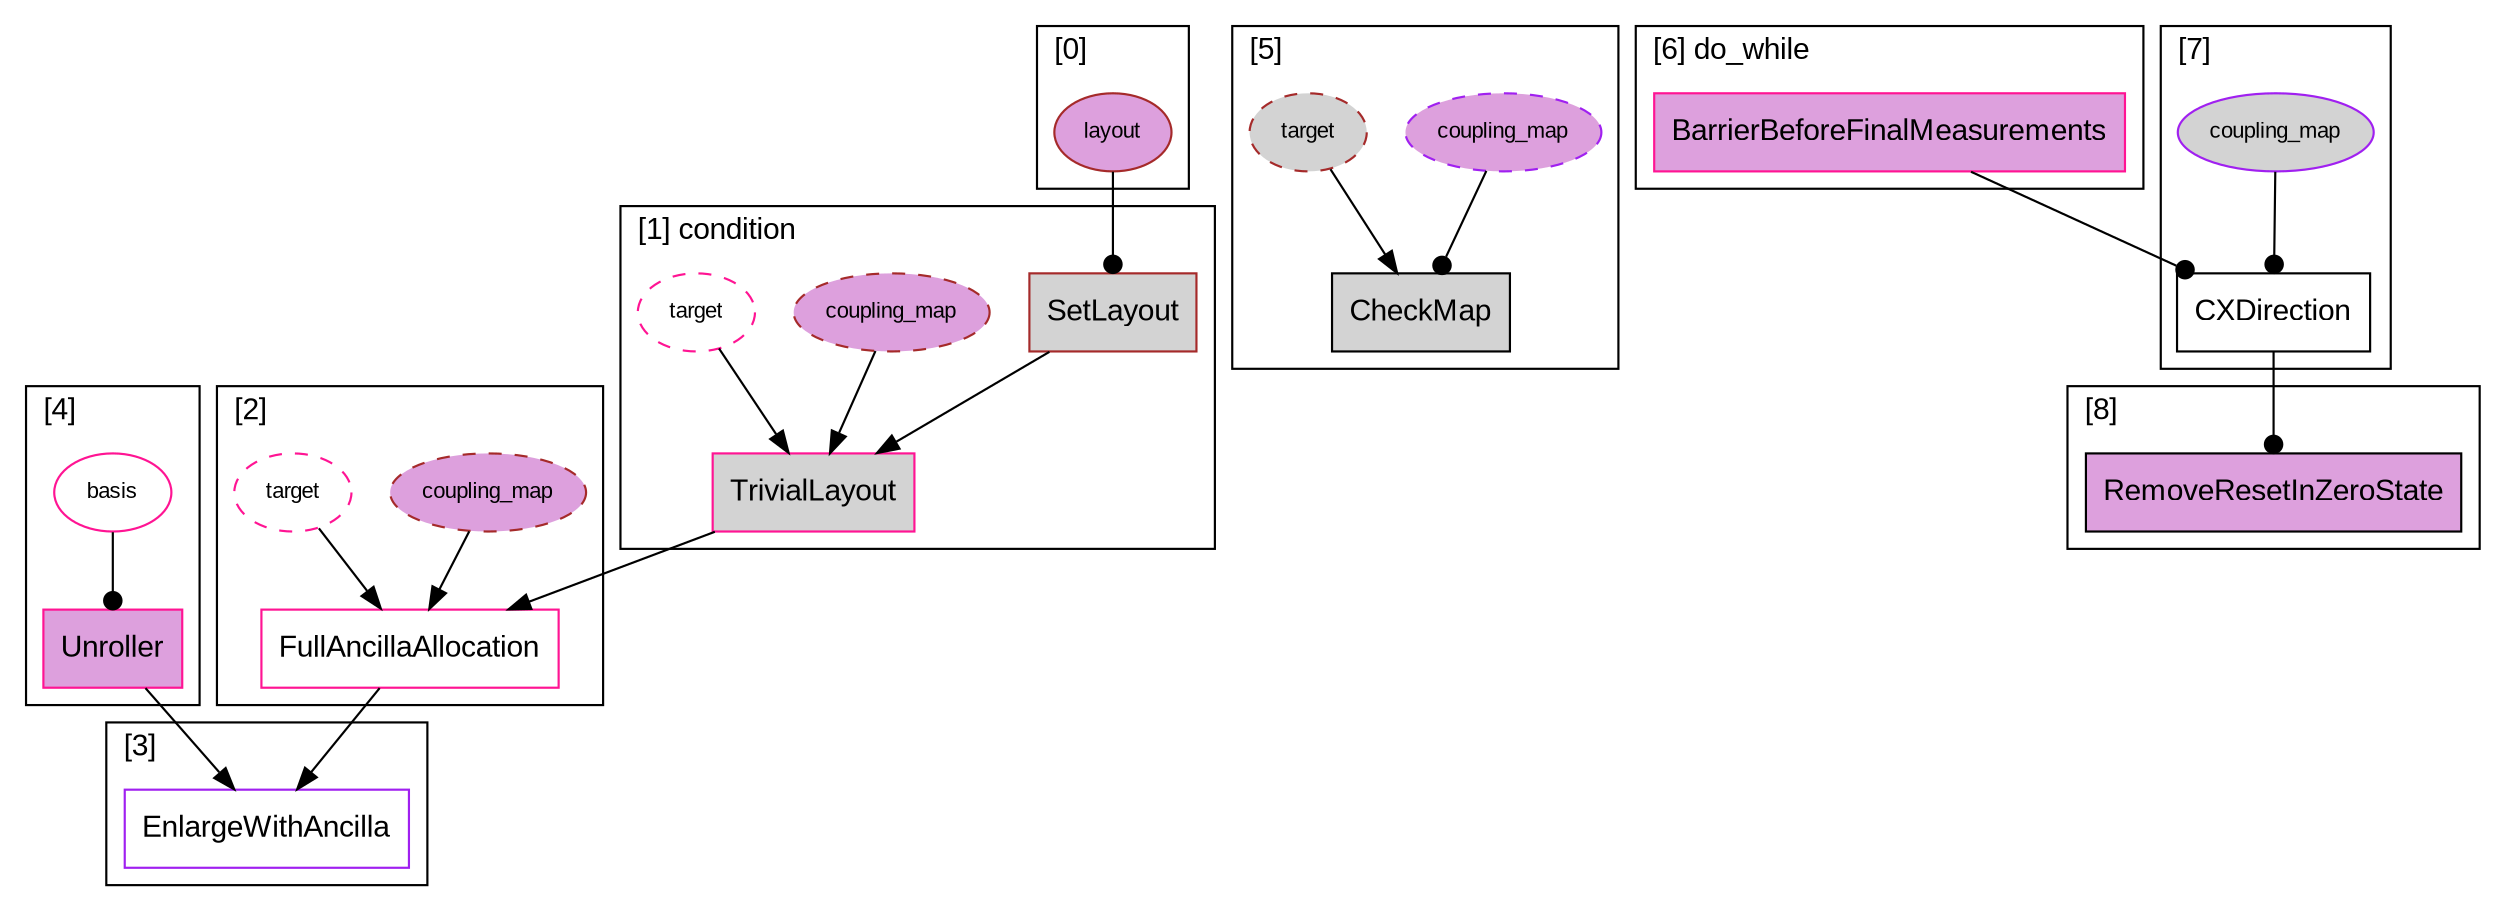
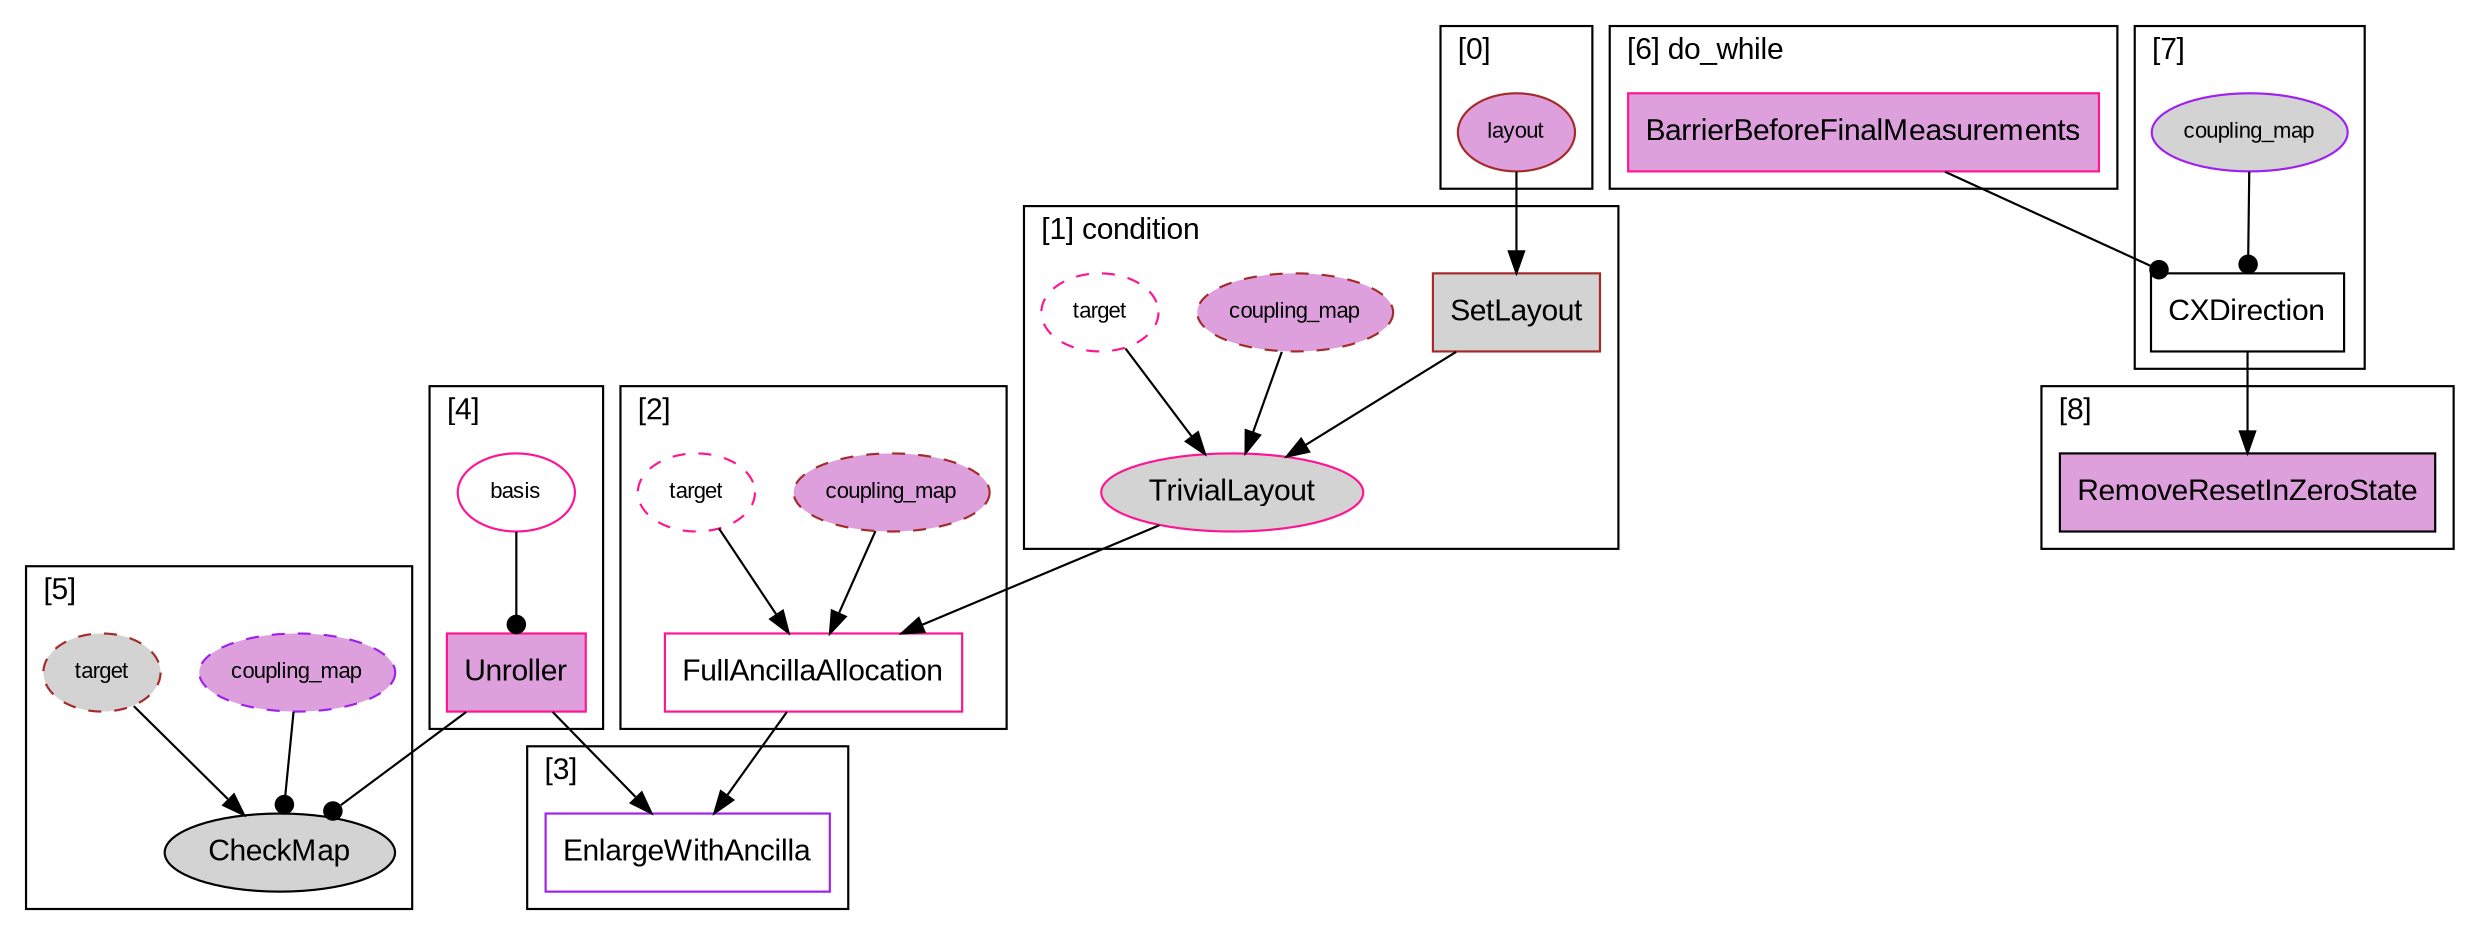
  digraph {
    fontname="Liberation Sans"
    node [color=deeppink fillcolor=plum fontname="Liberation Sans" shape=rectangle style=filled]
    edge [arrowhead=normal fontname="Liberation Sans"]
    n1 [color=brown fillcolor=lightgrey label=SetLayout]
-   n2 [fillcolor=lightgrey label=TrivialLayout]
+   n2 [fillcolor=lightgrey label=TrivialLayout shape=ellipse]
    n3 [color=brown fontsize=10 label=coupling_map shape=ellipse style="dashed,filled"]
    n4 [fillcolor=white fontsize=10 label=target shape=ellipse style="dashed,filled"]
    n5 [color=brown fontsize=10 label=layout shape=ellipse style="solid,filled"]
    n6 [fillcolor=white label=FullAncillaAllocation]
    n7 [color=brown fontsize=10 label=coupling_map shape=ellipse style="dashed,filled"]
    n8 [fillcolor=white fontsize=10 label=target shape=ellipse style="dashed,filled"]
    n9 [color=purple fillcolor=white label=EnlargeWithAncilla]
    n10 [label=Unroller]
    n11 [fillcolor=white fontsize=10 label=basis shape=ellipse style="solid,filled"]
-   n12 [color=black fillcolor=lightgrey label=CheckMap]
+   n12 [color=black fillcolor=lightgrey label=CheckMap shape=ellipse]
    n13 [color=purple fontsize=10 label=coupling_map shape=ellipse style="dashed,filled"]
    n14 [color=brown fillcolor=lightgrey fontsize=10 label=target shape=ellipse style="dashed,filled"]
    n15 [label=BarrierBeforeFinalMeasurements]
    n16 [color=black fillcolor=white label=CXDirection]
    n17 [color=purple fillcolor=lightgrey fontsize=10 label=coupling_map shape=ellipse style="solid,filled"]
    n18 [color=black label=RemoveResetInZeroState]
    subgraph cluster_1 {
      label="[1] condition"
      labeljust=l
      n1
      n2
      n3
      n4
    }
    subgraph cluster_2 {
      label="[0] "
      labeljust=l
      n5
    }
    subgraph cluster_3 {
      label="[2] "
      labeljust=l
      n6
      n7
      n8
    }
    subgraph cluster_4 {
      label="[3] "
      labeljust=l
      n9
    }
    subgraph cluster_5 {
      label="[4] "
      labeljust=l
      n10
      n11
    }
    subgraph cluster_6 {
      label="[5] "
      labeljust=l
      n12
      n13
      n14
    }
    subgraph cluster_7 {
      label="[6] do_while"
      labeljust=l
      n15
    }
    subgraph cluster_8 {
      label="[7] "
      labeljust=l
      n16
      n17
    }
    subgraph cluster_9 {
      label="[8] "
      labeljust=l
      n18
    }
    n1 -> n2
    n2 -> n6
    n3 -> n2
    n4 -> n2
-   n5 -> n1 [arrowhead=dot]
+   n5 -> n1
    n6 -> n9
    n7 -> n6
    n8 -> n6
    n10 -> n9
+   n10 -> n12 [arrowhead=dot]
    n11 -> n10 [arrowhead=dot]
    n13 -> n12 [arrowhead=dot]
    n14 -> n12
    n15 -> n16 [arrowhead=dot]
-   n16 -> n18 [arrowhead=dot]
+   n16 -> n18
    n17 -> n16 [arrowhead=dot]
  }
